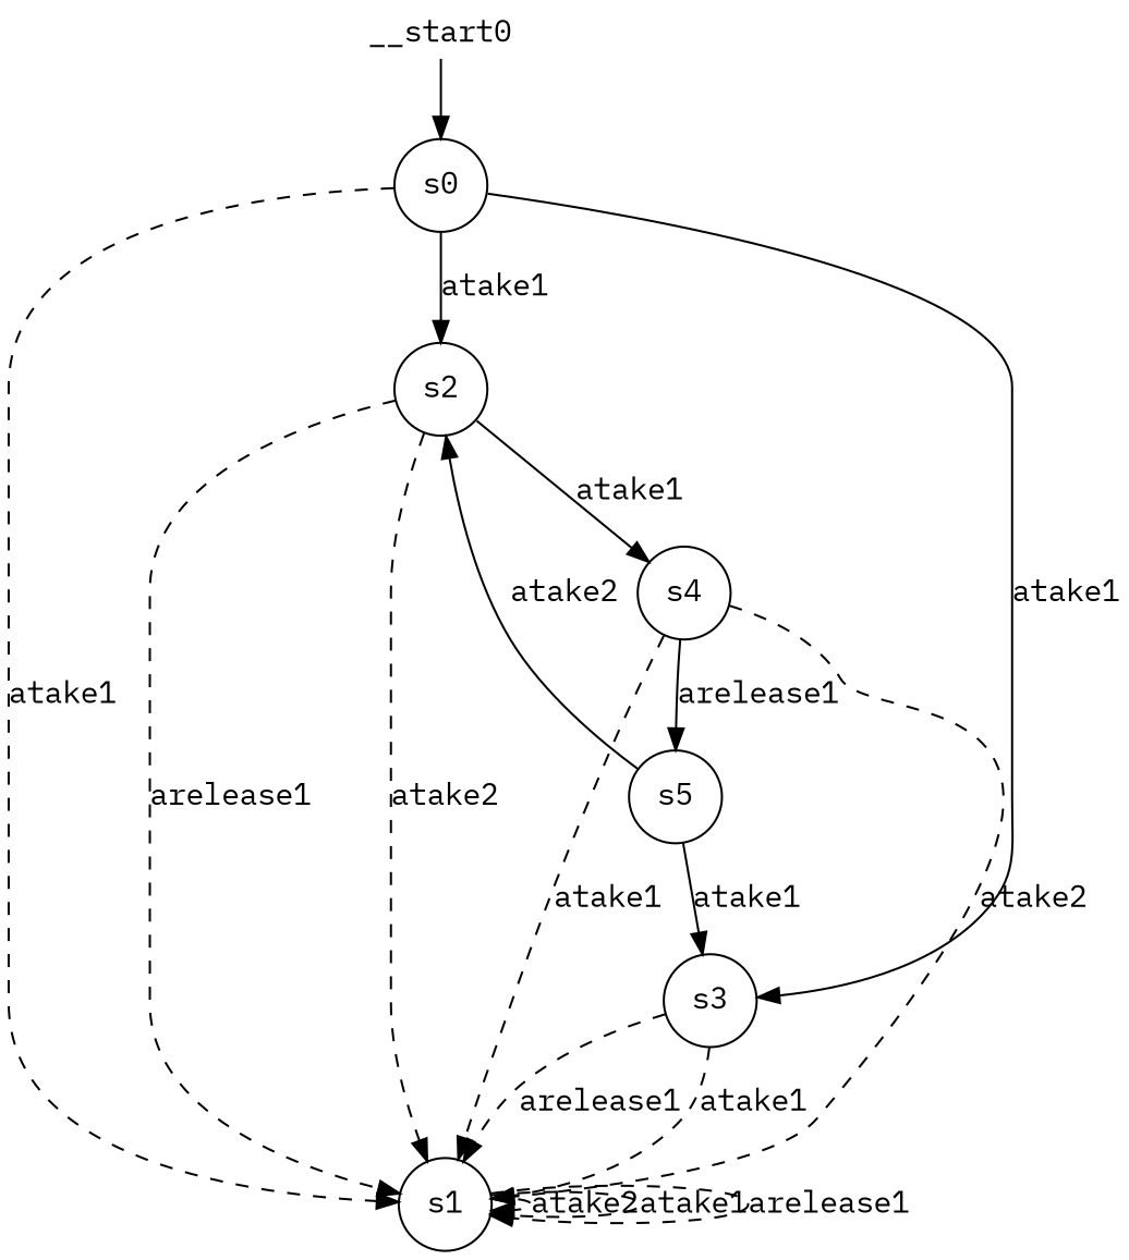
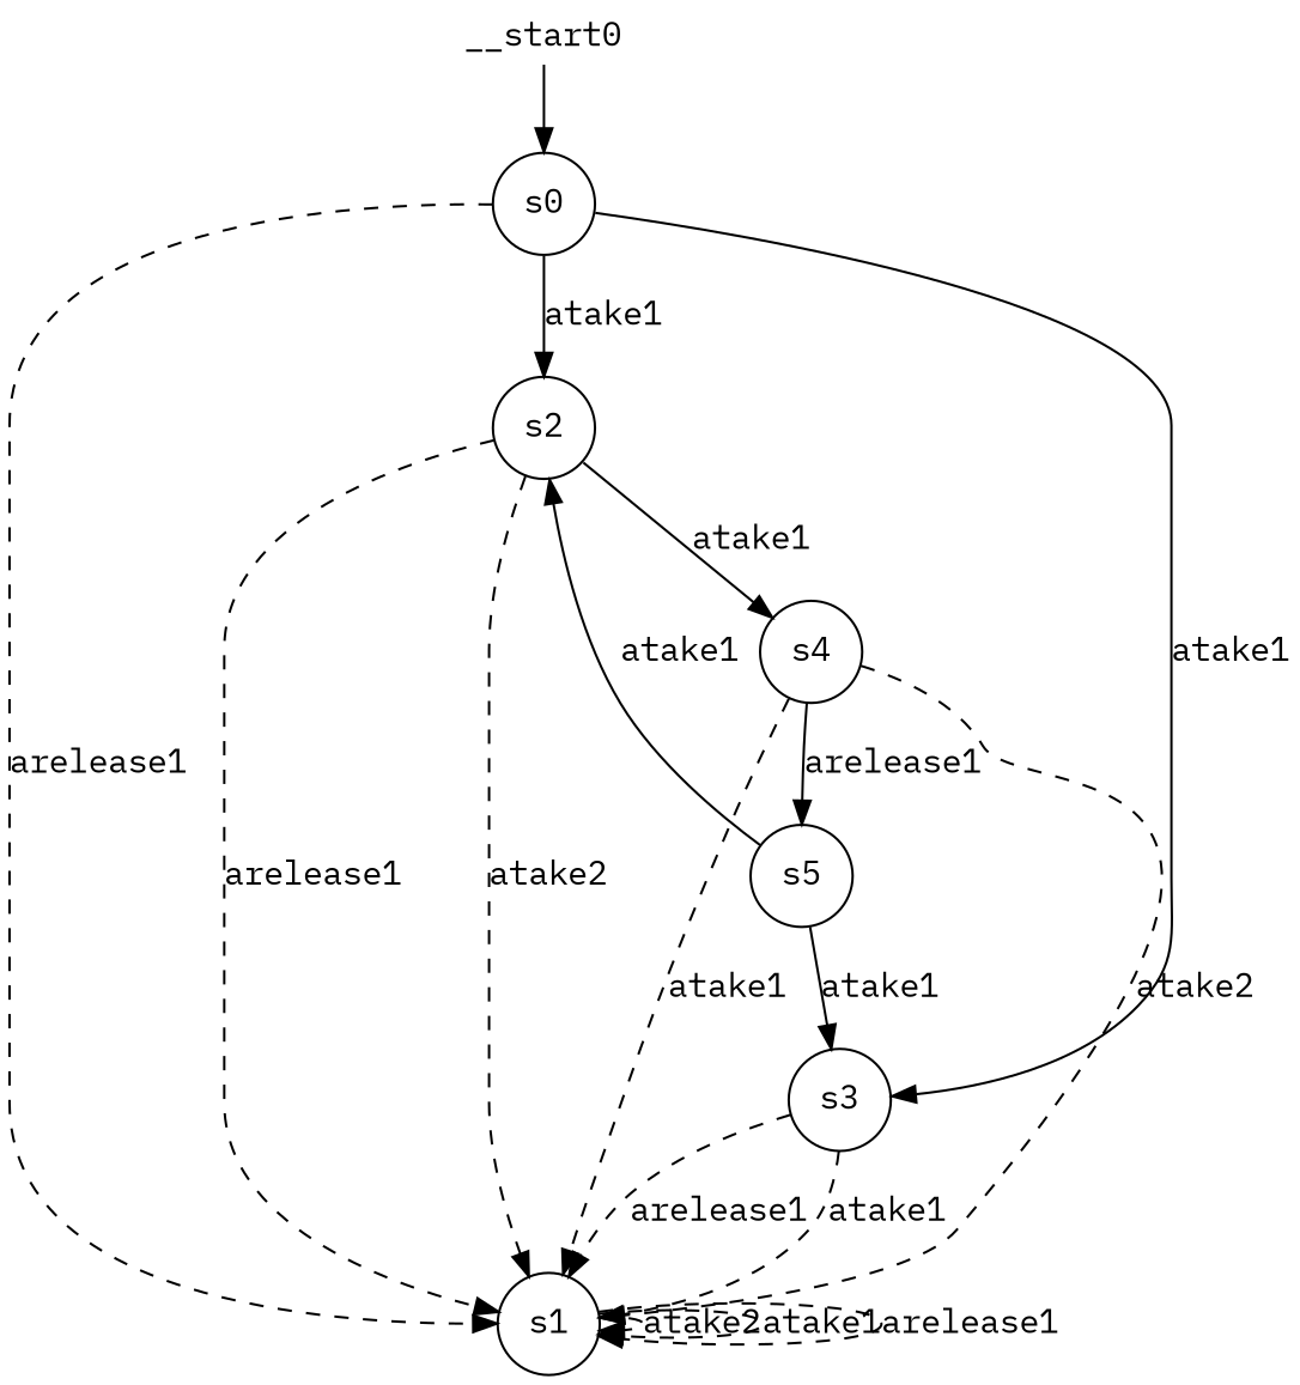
  digraph {
    fontname="IBM Plex Mono"
    node [fontname="IBM Plex Mono" shape=circle]
    edge [fontname="IBM Plex Mono" modality=MAY style=dashed]
    n1 [label=s0]
    n2 [label=s3]
    n3 [label=s2]
    n4 [label=s1]
    n5 [label=s4]
    n6 [label=s5]
    __start0 [height=0 shape=none width=0]
    n1 -> n2 [label=atake1 modality=MUST style="strict"]
    n1 -> n3 [label=atake1 modality=MUST style="strict"]
-   n1 -> n4 [label=atake1]
+   n1 -> n4 [label=arelease1]
    n2 -> n4 [label=arelease1]
    n2 -> n4 [label=atake1]
    n3 -> n4 [label=arelease1]
    n3 -> n4 [label=atake2]
    n3 -> n5 [label=atake1 modality=MUST style="strict"]
    n4 -> n4 [label=atake2]
    n4 -> n4 [label=atake1]
    n4 -> n4 [label=arelease1]
    n5 -> n4 [label=atake2]
    n5 -> n4 [label=atake1]
    n5 -> n6 [label=arelease1 modality=MUST style="strict"]
    n6 -> n2 [label=atake1 modality=MUST style="strict"]
-   n6 -> n3 [label=atake2 modality=MUST style="strict"]
+   n6 -> n3 [label=atake1 modality=MUST style="strict"]
    __start0 -> n1 [modality="" style=""]
  }
